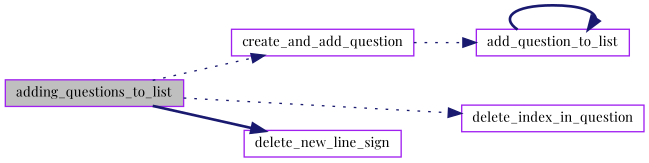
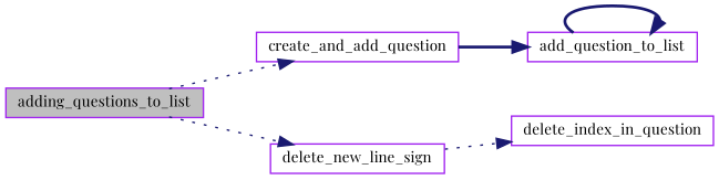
  digraph {
    fontname="Playfair Display"
    rankdir=LR
    node [color=purple fillcolor=white fontname="Playfair Display" fontsize=10 shape=record style=filled]
    edge [color=midnightblue fontname="Playfair Display" fontsize=10 labelfontname=Helvetica labelfontsize=10 style=dotted]
    n1 [fillcolor=grey75 fontcolor=black height=0.2 label=adding_questions_to_list width=0.4]
    n2 [height=0.2 label=create_and_add_question width=0.4]
    n3 [height=0.2 label=delete_index_in_question width=0.4]
    n4 [height=0.2 label=delete_new_line_sign width=0.4]
    n5 [height=0.2 label=add_question_to_list width=0.4]
    n1 -> n2
-   n1 -> n3
-   n1 -> n4 [style=bold]
-   n2 -> n5
+   n4 -> n3
+   n1 -> n4
+   n2 -> n5 [style=bold]
    n5 -> n5 [style=bold]
  }
